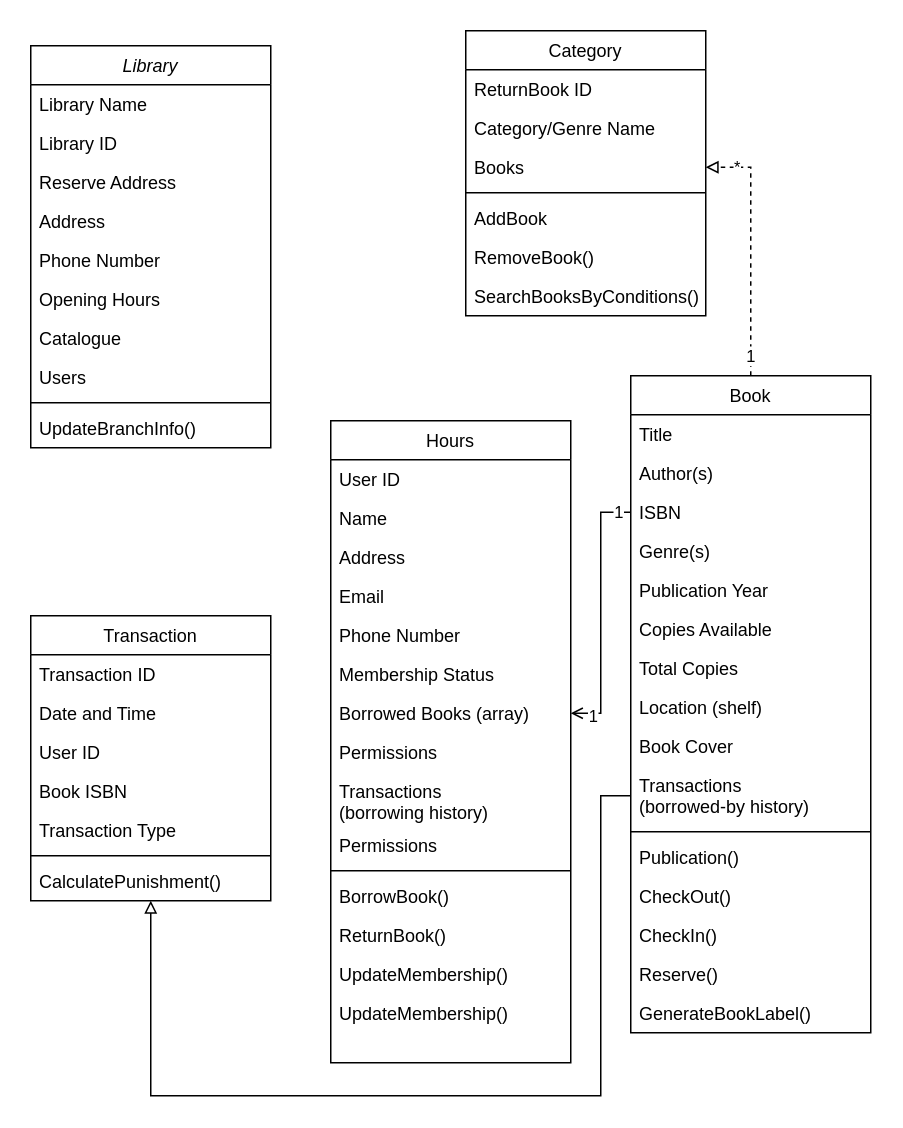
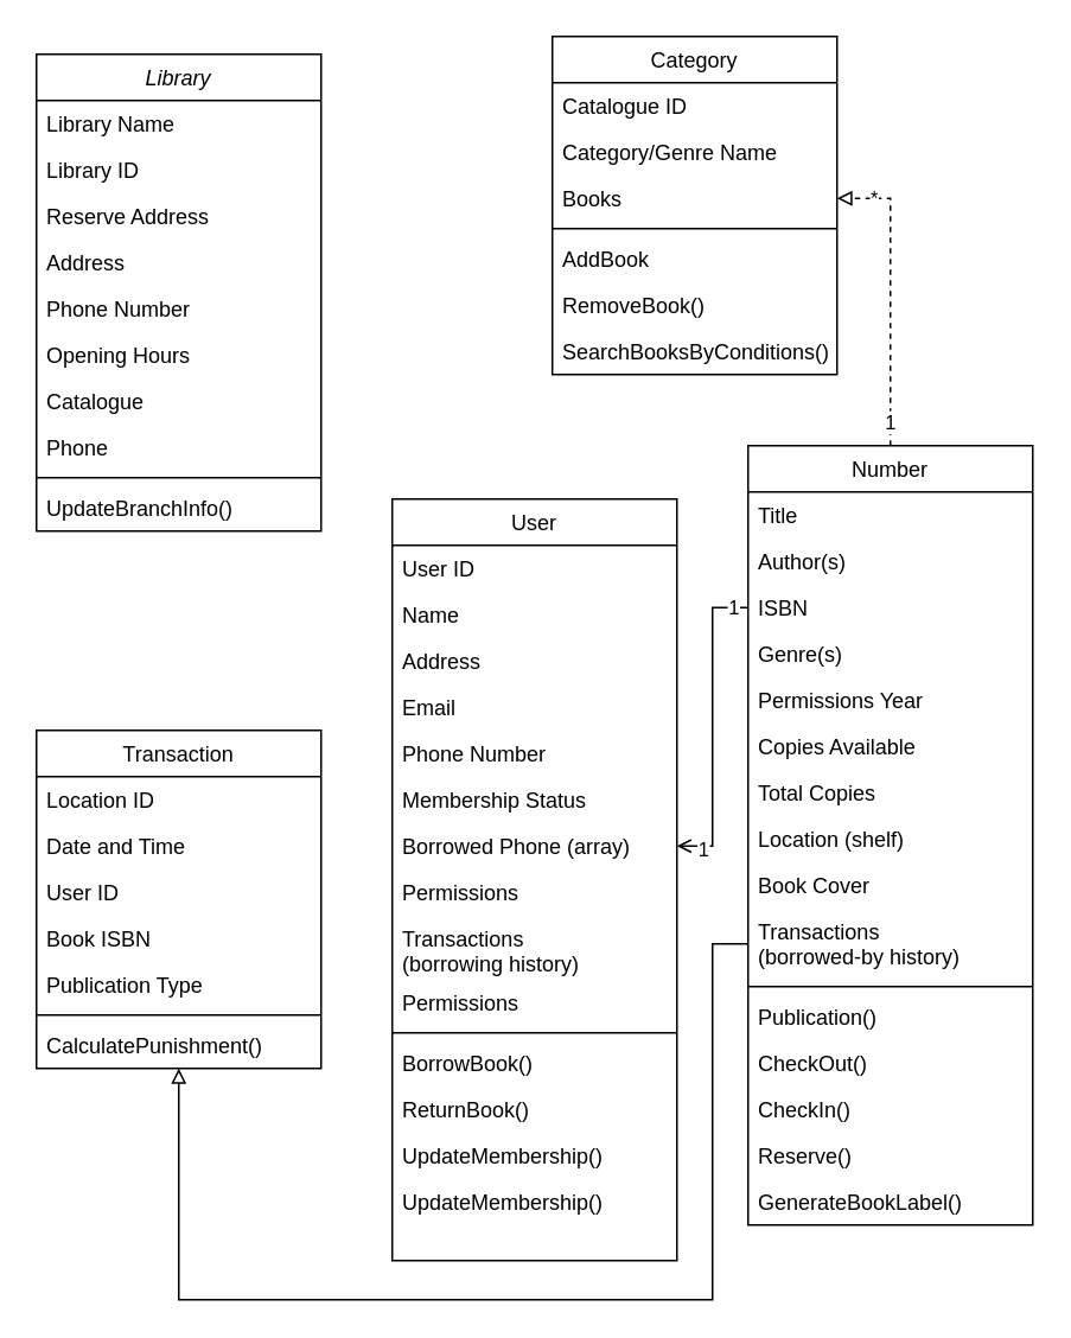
  <mxCell id="0" />
  <mxCell id="1" parent="0" />
  <mxCell id="2" value="Library" style="swimlane;fontStyle=2;align=center;verticalAlign=top;childLayout=stackLayout;horizontal=1;startSize=26;horizontalStack=0;resizeParent=1;resizeLast=0;collapsible=1;marginBottom=0;rounded=0;shadow=0;strokeWidth=1;" parent="1" vertex="1"><mxGeometry x="20" y="30" width="160" height="268" as="geometry"><mxRectangle x="230" y="140" width="160" height="26" as="alternateBounds" /></mxGeometry></mxCell>
  <mxCell id="3" value="Library Name" style="text;align=left;verticalAlign=top;spacingLeft=4;spacingRight=4;overflow=hidden;rotatable=0;points=[[0,0.5],[1,0.5]];portConstraint=eastwest;" parent="2" vertex="1"><mxGeometry y="26" width="160" height="26" as="geometry" /></mxCell>
  <mxCell id="4" value="Library ID" style="text;align=left;verticalAlign=top;spacingLeft=4;spacingRight=4;overflow=hidden;rotatable=0;points=[[0,0.5],[1,0.5]];portConstraint=eastwest;rounded=0;shadow=0;html=0;" parent="2" vertex="1"><mxGeometry y="52" width="160" height="26" as="geometry" /></mxCell>
  <mxCell id="5" value="Reserve Address" style="text;align=left;verticalAlign=top;spacingLeft=4;spacingRight=4;overflow=hidden;rotatable=0;points=[[0,0.5],[1,0.5]];portConstraint=eastwest;rounded=0;shadow=0;html=0;" parent="2" vertex="1"><mxGeometry y="78" width="160" height="26" as="geometry" /></mxCell>
  <mxCell id="6" value="Address" style="text;align=left;verticalAlign=top;spacingLeft=4;spacingRight=4;overflow=hidden;rotatable=0;points=[[0,0.5],[1,0.5]];portConstraint=eastwest;" parent="2" vertex="1"><mxGeometry y="104" width="160" height="26" as="geometry" /></mxCell>
  <mxCell id="7" value="Phone Number" style="text;align=left;verticalAlign=top;spacingLeft=4;spacingRight=4;overflow=hidden;rotatable=0;points=[[0,0.5],[1,0.5]];portConstraint=eastwest;rounded=0;shadow=0;html=0;" vertex="1" parent="2"><mxGeometry y="130" width="160" height="26" as="geometry" /></mxCell>
  <mxCell id="8" value="Opening Hours&#10;" style="text;align=left;verticalAlign=top;spacingLeft=4;spacingRight=4;overflow=hidden;rotatable=0;points=[[0,0.5],[1,0.5]];portConstraint=eastwest;rounded=0;shadow=0;html=0;" vertex="1" parent="2"><mxGeometry y="156" width="160" height="26" as="geometry" /></mxCell>
  <mxCell id="9" value="Catalogue" style="text;align=left;verticalAlign=top;spacingLeft=4;spacingRight=4;overflow=hidden;rotatable=0;points=[[0,0.5],[1,0.5]];portConstraint=eastwest;rounded=0;shadow=0;html=0;" vertex="1" parent="2"><mxGeometry y="182" width="160" height="26" as="geometry" /></mxCell>
- <mxCell id="10" value="Users" style="text;align=left;verticalAlign=top;spacingLeft=4;spacingRight=4;overflow=hidden;rotatable=0;points=[[0,0.5],[1,0.5]];portConstraint=eastwest;rounded=0;shadow=0;html=0;" vertex="1" parent="2"><mxGeometry y="208" width="160" height="26" as="geometry" /></mxCell>
+ <mxCell id="10" value="Phone" style="text;align=left;verticalAlign=top;spacingLeft=4;spacingRight=4;overflow=hidden;rotatable=0;points=[[0,0.5],[1,0.5]];portConstraint=eastwest;rounded=0;shadow=0;html=0;" vertex="1" parent="2"><mxGeometry y="208" width="160" height="26" as="geometry" /></mxCell>
  <mxCell id="11" value="" style="line;html=1;strokeWidth=1;align=left;verticalAlign=middle;spacingTop=-1;spacingLeft=3;spacingRight=3;rotatable=0;labelPosition=right;points=[];portConstraint=eastwest;" parent="2" vertex="1"><mxGeometry y="234" width="160" height="8" as="geometry" /></mxCell>
  <mxCell id="12" value="UpdateBranchInfo()" style="text;align=left;verticalAlign=top;spacingLeft=4;spacingRight=4;overflow=hidden;rotatable=0;points=[[0,0.5],[1,0.5]];portConstraint=eastwest;rounded=0;shadow=0;html=0;" vertex="1" parent="2"><mxGeometry y="242" width="160" height="26" as="geometry" /></mxCell>
  <mxCell id="13" style="edgeStyle=orthogonalEdgeStyle;rounded=0;orthogonalLoop=1;jettySize=auto;html=1;exitX=0.5;exitY=0;exitDx=0;exitDy=0;entryX=1;entryY=0.5;entryDx=0;entryDy=0;endArrow=block;endFill=0;dashed=1;" edge="1" parent="1" source="16" target="64"><mxGeometry relative="1" as="geometry"><Array as="points"><mxPoint x="500" y="111" /></Array></mxGeometry></mxCell>
  <mxCell id="14" value="1" style="edgeLabel;html=1;align=center;verticalAlign=middle;resizable=0;points=[];" vertex="1" connectable="0" parent="13"><mxGeometry x="-0.831" y="1" relative="1" as="geometry"><mxPoint as="offset" /></mxGeometry></mxCell>
  <mxCell id="15" value="*" style="edgeLabel;html=1;align=center;verticalAlign=middle;resizable=0;points=[];" vertex="1" connectable="0" parent="13"><mxGeometry x="0.586" y="1" relative="1" as="geometry"><mxPoint x="-9" y="-6" as="offset" /></mxGeometry></mxCell>
- <mxCell id="16" value="Book" style="swimlane;fontStyle=0;align=center;verticalAlign=top;childLayout=stackLayout;horizontal=1;startSize=26;horizontalStack=0;resizeParent=1;resizeLast=0;collapsible=1;marginBottom=0;rounded=0;shadow=0;strokeWidth=1;" vertex="1" parent="1"><mxGeometry x="420" y="250" width="160" height="438" as="geometry"><mxRectangle x="550" y="140" width="160" height="26" as="alternateBounds" /></mxGeometry></mxCell>
+ <mxCell id="16" value="Number" style="swimlane;fontStyle=0;align=center;verticalAlign=top;childLayout=stackLayout;horizontal=1;startSize=26;horizontalStack=0;resizeParent=1;resizeLast=0;collapsible=1;marginBottom=0;rounded=0;shadow=0;strokeWidth=1;" vertex="1" parent="1"><mxGeometry x="420" y="250" width="160" height="438" as="geometry"><mxRectangle x="550" y="140" width="160" height="26" as="alternateBounds" /></mxGeometry></mxCell>
  <mxCell id="17" value="Title" style="text;align=left;verticalAlign=top;spacingLeft=4;spacingRight=4;overflow=hidden;rotatable=0;points=[[0,0.5],[1,0.5]];portConstraint=eastwest;" vertex="1" parent="16"><mxGeometry y="26" width="160" height="26" as="geometry" /></mxCell>
  <mxCell id="18" value="Author(s)" style="text;align=left;verticalAlign=top;spacingLeft=4;spacingRight=4;overflow=hidden;rotatable=0;points=[[0,0.5],[1,0.5]];portConstraint=eastwest;rounded=0;shadow=0;html=0;" vertex="1" parent="16"><mxGeometry y="52" width="160" height="26" as="geometry" /></mxCell>
  <mxCell id="19" value="ISBN" style="text;align=left;verticalAlign=top;spacingLeft=4;spacingRight=4;overflow=hidden;rotatable=0;points=[[0,0.5],[1,0.5]];portConstraint=eastwest;rounded=0;shadow=0;html=0;" vertex="1" parent="16"><mxGeometry y="78" width="160" height="26" as="geometry" /></mxCell>
  <mxCell id="20" value="Genre(s)" style="text;align=left;verticalAlign=top;spacingLeft=4;spacingRight=4;overflow=hidden;rotatable=0;points=[[0,0.5],[1,0.5]];portConstraint=eastwest;rounded=0;shadow=0;html=0;" vertex="1" parent="16"><mxGeometry y="104" width="160" height="26" as="geometry" /></mxCell>
- <mxCell id="21" value="Publication Year" style="text;align=left;verticalAlign=top;spacingLeft=4;spacingRight=4;overflow=hidden;rotatable=0;points=[[0,0.5],[1,0.5]];portConstraint=eastwest;rounded=0;shadow=0;html=0;" vertex="1" parent="16"><mxGeometry y="130" width="160" height="26" as="geometry" /></mxCell>
+ <mxCell id="21" value="Permissions Year" style="text;align=left;verticalAlign=top;spacingLeft=4;spacingRight=4;overflow=hidden;rotatable=0;points=[[0,0.5],[1,0.5]];portConstraint=eastwest;rounded=0;shadow=0;html=0;" vertex="1" parent="16"><mxGeometry y="130" width="160" height="26" as="geometry" /></mxCell>
  <mxCell id="22" value="Copies Available" style="text;align=left;verticalAlign=top;spacingLeft=4;spacingRight=4;overflow=hidden;rotatable=0;points=[[0,0.5],[1,0.5]];portConstraint=eastwest;" vertex="1" parent="16"><mxGeometry y="156" width="160" height="26" as="geometry" /></mxCell>
  <mxCell id="23" value="Total Copies" style="text;align=left;verticalAlign=top;spacingLeft=4;spacingRight=4;overflow=hidden;rotatable=0;points=[[0,0.5],[1,0.5]];portConstraint=eastwest;" vertex="1" parent="16"><mxGeometry y="182" width="160" height="26" as="geometry" /></mxCell>
  <mxCell id="24" value="Location (shelf)" style="text;align=left;verticalAlign=top;spacingLeft=4;spacingRight=4;overflow=hidden;rotatable=0;points=[[0,0.5],[1,0.5]];portConstraint=eastwest;rounded=0;shadow=0;html=0;" vertex="1" parent="16"><mxGeometry y="208" width="160" height="26" as="geometry" /></mxCell>
  <mxCell id="25" value="Book Cover" style="text;align=left;verticalAlign=top;spacingLeft=4;spacingRight=4;overflow=hidden;rotatable=0;points=[[0,0.5],[1,0.5]];portConstraint=eastwest;rounded=0;shadow=0;html=0;" vertex="1" parent="16"><mxGeometry y="234" width="160" height="26" as="geometry" /></mxCell>
  <mxCell id="26" value="Transactions &#10;(borrowed-by history)" style="text;align=left;verticalAlign=top;spacingLeft=4;spacingRight=4;overflow=hidden;rotatable=0;points=[[0,0.5],[1,0.5]];portConstraint=eastwest;rounded=0;shadow=0;html=0;" vertex="1" parent="16"><mxGeometry y="260" width="160" height="40" as="geometry" /></mxCell>
  <mxCell id="27" value="" style="line;html=1;strokeWidth=1;align=left;verticalAlign=middle;spacingTop=-1;spacingLeft=3;spacingRight=3;rotatable=0;labelPosition=right;points=[];portConstraint=eastwest;" vertex="1" parent="16"><mxGeometry y="300" width="160" height="8" as="geometry" /></mxCell>
  <mxCell id="28" value="Publication()" style="text;align=left;verticalAlign=top;spacingLeft=4;spacingRight=4;overflow=hidden;rotatable=0;points=[[0,0.5],[1,0.5]];portConstraint=eastwest;rounded=0;shadow=0;html=0;" vertex="1" parent="16"><mxGeometry y="308" width="160" height="26" as="geometry" /></mxCell>
  <mxCell id="29" value="CheckOut()" style="text;align=left;verticalAlign=top;spacingLeft=4;spacingRight=4;overflow=hidden;rotatable=0;points=[[0,0.5],[1,0.5]];portConstraint=eastwest;rounded=0;shadow=0;html=0;" vertex="1" parent="16"><mxGeometry y="334" width="160" height="26" as="geometry" /></mxCell>
  <mxCell id="30" value="CheckIn()" style="text;align=left;verticalAlign=top;spacingLeft=4;spacingRight=4;overflow=hidden;rotatable=0;points=[[0,0.5],[1,0.5]];portConstraint=eastwest;rounded=0;shadow=0;html=0;" vertex="1" parent="16"><mxGeometry y="360" width="160" height="26" as="geometry" /></mxCell>
  <mxCell id="31" value="Reserve()" style="text;align=left;verticalAlign=top;spacingLeft=4;spacingRight=4;overflow=hidden;rotatable=0;points=[[0,0.5],[1,0.5]];portConstraint=eastwest;rounded=0;shadow=0;html=0;" vertex="1" parent="16"><mxGeometry y="386" width="160" height="26" as="geometry" /></mxCell>
  <mxCell id="32" value="GenerateBookLabel()" style="text;align=left;verticalAlign=top;spacingLeft=4;spacingRight=4;overflow=hidden;rotatable=0;points=[[0,0.5],[1,0.5]];portConstraint=eastwest;rounded=0;shadow=0;html=0;" vertex="1" parent="16"><mxGeometry y="412" width="160" height="26" as="geometry" /></mxCell>
- <mxCell id="33" value="Hours" style="swimlane;fontStyle=0;align=center;verticalAlign=top;childLayout=stackLayout;horizontal=1;startSize=26;horizontalStack=0;resizeParent=1;resizeLast=0;collapsible=1;marginBottom=0;rounded=0;shadow=0;strokeWidth=1;" vertex="1" parent="1"><mxGeometry x="220" y="280" width="160" height="428" as="geometry"><mxRectangle x="290" y="300" width="160" height="26" as="alternateBounds" /></mxGeometry></mxCell>
+ <mxCell id="33" value="User" style="swimlane;fontStyle=0;align=center;verticalAlign=top;childLayout=stackLayout;horizontal=1;startSize=26;horizontalStack=0;resizeParent=1;resizeLast=0;collapsible=1;marginBottom=0;rounded=0;shadow=0;strokeWidth=1;" vertex="1" parent="1"><mxGeometry x="220" y="280" width="160" height="428" as="geometry"><mxRectangle x="290" y="300" width="160" height="26" as="alternateBounds" /></mxGeometry></mxCell>
  <mxCell id="34" value="User ID" style="text;align=left;verticalAlign=top;spacingLeft=4;spacingRight=4;overflow=hidden;rotatable=0;points=[[0,0.5],[1,0.5]];portConstraint=eastwest;" vertex="1" parent="33"><mxGeometry y="26" width="160" height="26" as="geometry" /></mxCell>
  <mxCell id="35" value="Name" style="text;align=left;verticalAlign=top;spacingLeft=4;spacingRight=4;overflow=hidden;rotatable=0;points=[[0,0.5],[1,0.5]];portConstraint=eastwest;rounded=0;shadow=0;html=0;" vertex="1" parent="33"><mxGeometry y="52" width="160" height="26" as="geometry" /></mxCell>
  <mxCell id="36" value="Address" style="text;align=left;verticalAlign=top;spacingLeft=4;spacingRight=4;overflow=hidden;rotatable=0;points=[[0,0.5],[1,0.5]];portConstraint=eastwest;rounded=0;shadow=0;html=0;" vertex="1" parent="33"><mxGeometry y="78" width="160" height="26" as="geometry" /></mxCell>
  <mxCell id="37" value="Email" style="text;align=left;verticalAlign=top;spacingLeft=4;spacingRight=4;overflow=hidden;rotatable=0;points=[[0,0.5],[1,0.5]];portConstraint=eastwest;rounded=0;shadow=0;html=0;" vertex="1" parent="33"><mxGeometry y="104" width="160" height="26" as="geometry" /></mxCell>
  <mxCell id="38" value="Phone Number" style="text;align=left;verticalAlign=top;spacingLeft=4;spacingRight=4;overflow=hidden;rotatable=0;points=[[0,0.5],[1,0.5]];portConstraint=eastwest;rounded=0;shadow=0;html=0;" vertex="1" parent="33"><mxGeometry y="130" width="160" height="26" as="geometry" /></mxCell>
  <mxCell id="39" value="Membership Status" style="text;align=left;verticalAlign=top;spacingLeft=4;spacingRight=4;overflow=hidden;rotatable=0;points=[[0,0.5],[1,0.5]];portConstraint=eastwest;" vertex="1" parent="33"><mxGeometry y="156" width="160" height="26" as="geometry" /></mxCell>
- <mxCell id="40" value="Borrowed Books (array)" style="text;align=left;verticalAlign=top;spacingLeft=4;spacingRight=4;overflow=hidden;rotatable=0;points=[[0,0.5],[1,0.5]];portConstraint=eastwest;" vertex="1" parent="33"><mxGeometry y="182" width="160" height="26" as="geometry" /></mxCell>
+ <mxCell id="40" value="Borrowed Phone (array)" style="text;align=left;verticalAlign=top;spacingLeft=4;spacingRight=4;overflow=hidden;rotatable=0;points=[[0,0.5],[1,0.5]];portConstraint=eastwest;" vertex="1" parent="33"><mxGeometry y="182" width="160" height="26" as="geometry" /></mxCell>
  <mxCell id="41" value="Permissions" style="text;align=left;verticalAlign=top;spacingLeft=4;spacingRight=4;overflow=hidden;rotatable=0;points=[[0,0.5],[1,0.5]];portConstraint=eastwest;" vertex="1" parent="33"><mxGeometry y="208" width="160" height="26" as="geometry" /></mxCell>
  <mxCell id="42" value="Transactions &#10;(borrowing history)" style="text;align=left;verticalAlign=top;spacingLeft=4;spacingRight=4;overflow=hidden;rotatable=0;points=[[0,0.5],[1,0.5]];portConstraint=eastwest;rounded=0;shadow=0;html=0;" vertex="1" parent="33"><mxGeometry y="234" width="160" height="36" as="geometry" /></mxCell>
  <mxCell id="43" value="Permissions" style="text;align=left;verticalAlign=top;spacingLeft=4;spacingRight=4;overflow=hidden;rotatable=0;points=[[0,0.5],[1,0.5]];portConstraint=eastwest;" vertex="1" parent="33"><mxGeometry y="270" width="160" height="26" as="geometry" /></mxCell>
  <mxCell id="44" value="" style="line;html=1;strokeWidth=1;align=left;verticalAlign=middle;spacingTop=-1;spacingLeft=3;spacingRight=3;rotatable=0;labelPosition=right;points=[];portConstraint=eastwest;" vertex="1" parent="33"><mxGeometry y="296" width="160" height="8" as="geometry" /></mxCell>
  <mxCell id="45" value="BorrowBook()" style="text;align=left;verticalAlign=top;spacingLeft=4;spacingRight=4;overflow=hidden;rotatable=0;points=[[0,0.5],[1,0.5]];portConstraint=eastwest;rounded=0;shadow=0;html=0;" vertex="1" parent="33"><mxGeometry y="304" width="160" height="26" as="geometry" /></mxCell>
  <mxCell id="46" value="ReturnBook()" style="text;align=left;verticalAlign=top;spacingLeft=4;spacingRight=4;overflow=hidden;rotatable=0;points=[[0,0.5],[1,0.5]];portConstraint=eastwest;rounded=0;shadow=0;html=0;" vertex="1" parent="33"><mxGeometry y="330" width="160" height="26" as="geometry" /></mxCell>
  <mxCell id="47" value="UpdateMembership()" style="text;align=left;verticalAlign=top;spacingLeft=4;spacingRight=4;overflow=hidden;rotatable=0;points=[[0,0.5],[1,0.5]];portConstraint=eastwest;rounded=0;shadow=0;html=0;" vertex="1" parent="33"><mxGeometry y="356" width="160" height="26" as="geometry" /></mxCell>
  <mxCell id="48" value="UpdateMembership()" style="text;align=left;verticalAlign=top;spacingLeft=4;spacingRight=4;overflow=hidden;rotatable=0;points=[[0,0.5],[1,0.5]];portConstraint=eastwest;rounded=0;shadow=0;html=0;" vertex="1" parent="33"><mxGeometry y="382" width="160" height="26" as="geometry" /></mxCell>
  <mxCell id="49" value="Transaction" style="swimlane;fontStyle=0;align=center;verticalAlign=top;childLayout=stackLayout;horizontal=1;startSize=26;horizontalStack=0;resizeParent=1;resizeLast=0;collapsible=1;marginBottom=0;rounded=0;shadow=0;strokeWidth=1;" vertex="1" parent="1"><mxGeometry x="20" y="410" width="160" height="190" as="geometry"><mxRectangle x="290" y="300" width="160" height="26" as="alternateBounds" /></mxGeometry></mxCell>
- <mxCell id="50" value="Transaction ID" style="text;align=left;verticalAlign=top;spacingLeft=4;spacingRight=4;overflow=hidden;rotatable=0;points=[[0,0.5],[1,0.5]];portConstraint=eastwest;" vertex="1" parent="49"><mxGeometry y="26" width="160" height="26" as="geometry" /></mxCell>
+ <mxCell id="50" value="Location ID" style="text;align=left;verticalAlign=top;spacingLeft=4;spacingRight=4;overflow=hidden;rotatable=0;points=[[0,0.5],[1,0.5]];portConstraint=eastwest;" vertex="1" parent="49"><mxGeometry y="26" width="160" height="26" as="geometry" /></mxCell>
  <mxCell id="51" value="Date and Time" style="text;align=left;verticalAlign=top;spacingLeft=4;spacingRight=4;overflow=hidden;rotatable=0;points=[[0,0.5],[1,0.5]];portConstraint=eastwest;rounded=0;shadow=0;html=0;" vertex="1" parent="49"><mxGeometry y="52" width="160" height="26" as="geometry" /></mxCell>
  <mxCell id="52" value="User ID" style="text;align=left;verticalAlign=top;spacingLeft=4;spacingRight=4;overflow=hidden;rotatable=0;points=[[0,0.5],[1,0.5]];portConstraint=eastwest;rounded=0;shadow=0;html=0;" vertex="1" parent="49"><mxGeometry y="78" width="160" height="26" as="geometry" /></mxCell>
  <mxCell id="53" value="Book ISBN" style="text;align=left;verticalAlign=top;spacingLeft=4;spacingRight=4;overflow=hidden;rotatable=0;points=[[0,0.5],[1,0.5]];portConstraint=eastwest;rounded=0;shadow=0;html=0;" vertex="1" parent="49"><mxGeometry y="104" width="160" height="26" as="geometry" /></mxCell>
- <mxCell id="54" value="Transaction Type " style="text;align=left;verticalAlign=top;spacingLeft=4;spacingRight=4;overflow=hidden;rotatable=0;points=[[0,0.5],[1,0.5]];portConstraint=eastwest;rounded=0;shadow=0;html=0;" vertex="1" parent="49"><mxGeometry y="130" width="160" height="26" as="geometry" /></mxCell>
+ <mxCell id="54" value="Publication Type " style="text;align=left;verticalAlign=top;spacingLeft=4;spacingRight=4;overflow=hidden;rotatable=0;points=[[0,0.5],[1,0.5]];portConstraint=eastwest;rounded=0;shadow=0;html=0;" vertex="1" parent="49"><mxGeometry y="130" width="160" height="26" as="geometry" /></mxCell>
  <mxCell id="55" value="" style="line;html=1;strokeWidth=1;align=left;verticalAlign=middle;spacingTop=-1;spacingLeft=3;spacingRight=3;rotatable=0;labelPosition=right;points=[];portConstraint=eastwest;" vertex="1" parent="49"><mxGeometry y="156" width="160" height="8" as="geometry" /></mxCell>
  <mxCell id="56" value="CalculatePunishment()" style="text;align=left;verticalAlign=top;spacingLeft=4;spacingRight=4;overflow=hidden;rotatable=0;points=[[0,0.5],[1,0.5]];portConstraint=eastwest;" vertex="1" parent="49"><mxGeometry y="164" width="160" height="26" as="geometry" /></mxCell>
  <mxCell id="57" style="edgeStyle=orthogonalEdgeStyle;rounded=0;orthogonalLoop=1;jettySize=auto;html=1;exitX=0;exitY=0.5;exitDx=0;exitDy=0;endArrow=block;endFill=0;" edge="1" parent="1" source="26"><mxGeometry relative="1" as="geometry"><mxPoint x="100" y="600" as="targetPoint" /><Array as="points"><mxPoint x="400" y="530" /><mxPoint x="400" y="730" /><mxPoint x="100" y="730" /></Array></mxGeometry></mxCell>
  <mxCell id="58" style="edgeStyle=orthogonalEdgeStyle;rounded=0;orthogonalLoop=1;jettySize=auto;html=1;exitX=0;exitY=0.5;exitDx=0;exitDy=0;entryX=1;entryY=0.5;entryDx=0;entryDy=0;endArrow=open;endFill=0;" edge="1" parent="1" source="19" target="40"><mxGeometry relative="1" as="geometry" /></mxCell>
  <mxCell id="59" value="1" style="edgeLabel;html=1;align=center;verticalAlign=middle;resizable=0;points=[];" vertex="1" connectable="0" parent="58"><mxGeometry x="-0.897" y="-1" relative="1" as="geometry"><mxPoint as="offset" /></mxGeometry></mxCell>
  <mxCell id="60" value="1" style="edgeLabel;html=1;align=center;verticalAlign=middle;resizable=0;points=[];" vertex="1" connectable="0" parent="58"><mxGeometry x="0.838" y="1" relative="1" as="geometry"><mxPoint as="offset" /></mxGeometry></mxCell>
  <mxCell id="61" value="Category" style="swimlane;fontStyle=0;align=center;verticalAlign=top;childLayout=stackLayout;horizontal=1;startSize=26;horizontalStack=0;resizeParent=1;resizeLast=0;collapsible=1;marginBottom=0;rounded=0;shadow=0;strokeWidth=1;" vertex="1" parent="1"><mxGeometry x="310" y="20" width="160" height="190" as="geometry"><mxRectangle x="290" y="300" width="160" height="26" as="alternateBounds" /></mxGeometry></mxCell>
- <mxCell id="62" value="ReturnBook ID" style="text;align=left;verticalAlign=top;spacingLeft=4;spacingRight=4;overflow=hidden;rotatable=0;points=[[0,0.5],[1,0.5]];portConstraint=eastwest;" vertex="1" parent="61"><mxGeometry y="26" width="160" height="26" as="geometry" /></mxCell>
+ <mxCell id="62" value="Catalogue ID" style="text;align=left;verticalAlign=top;spacingLeft=4;spacingRight=4;overflow=hidden;rotatable=0;points=[[0,0.5],[1,0.5]];portConstraint=eastwest;" vertex="1" parent="61"><mxGeometry y="26" width="160" height="26" as="geometry" /></mxCell>
  <mxCell id="63" value="Category/Genre Name" style="text;align=left;verticalAlign=top;spacingLeft=4;spacingRight=4;overflow=hidden;rotatable=0;points=[[0,0.5],[1,0.5]];portConstraint=eastwest;rounded=0;shadow=0;html=0;" vertex="1" parent="61"><mxGeometry y="52" width="160" height="26" as="geometry" /></mxCell>
  <mxCell id="64" value="Books" style="text;align=left;verticalAlign=top;spacingLeft=4;spacingRight=4;overflow=hidden;rotatable=0;points=[[0,0.5],[1,0.5]];portConstraint=eastwest;rounded=0;shadow=0;html=0;" vertex="1" parent="61"><mxGeometry y="78" width="160" height="26" as="geometry" /></mxCell>
  <mxCell id="65" value="" style="line;html=1;strokeWidth=1;align=left;verticalAlign=middle;spacingTop=-1;spacingLeft=3;spacingRight=3;rotatable=0;labelPosition=right;points=[];portConstraint=eastwest;" vertex="1" parent="61"><mxGeometry y="104" width="160" height="8" as="geometry" /></mxCell>
  <mxCell id="66" value="AddBook" style="text;align=left;verticalAlign=top;spacingLeft=4;spacingRight=4;overflow=hidden;rotatable=0;points=[[0,0.5],[1,0.5]];portConstraint=eastwest;" vertex="1" parent="61"><mxGeometry y="112" width="160" height="26" as="geometry" /></mxCell>
  <mxCell id="67" value="RemoveBook()" style="text;align=left;verticalAlign=top;spacingLeft=4;spacingRight=4;overflow=hidden;rotatable=0;points=[[0,0.5],[1,0.5]];portConstraint=eastwest;" vertex="1" parent="61"><mxGeometry y="138" width="160" height="26" as="geometry" /></mxCell>
  <mxCell id="68" value="SearchBooksByConditions()" style="text;align=left;verticalAlign=top;spacingLeft=4;spacingRight=4;overflow=hidden;rotatable=0;points=[[0,0.5],[1,0.5]];portConstraint=eastwest;" vertex="1" parent="61"><mxGeometry y="164" width="160" height="26" as="geometry" /></mxCell>
